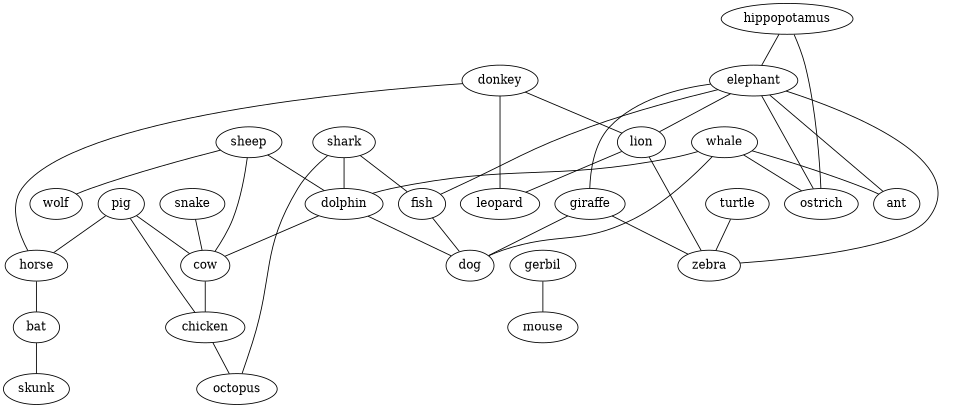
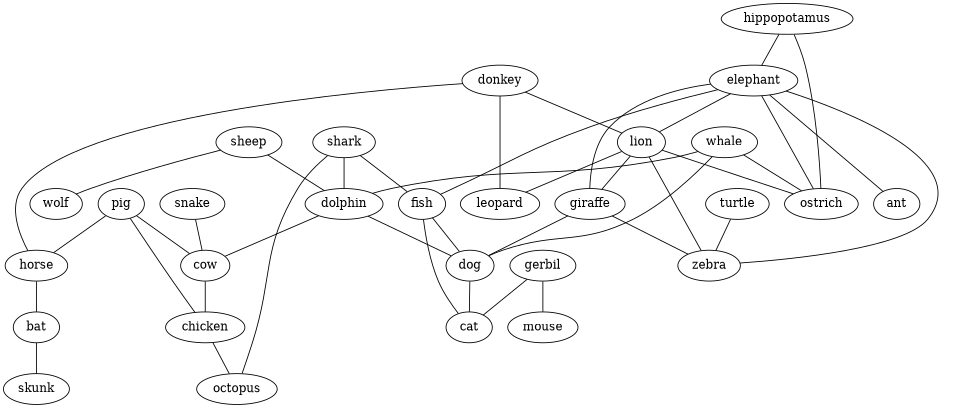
  strict graph {
    fontname="DejaVu Serif"
    node [fontname="DejaVu Serif"]
    edge [fontname="DejaVu Serif" weight=1]
    donkey
    horse
    lion
    leopard
    bat
    zebra
    ostrich
    giraffe
    shark
    fish
    dolphin
    octopus
    dog
+   cat
    cow
    pig
    chicken
    snake
    whale
    ant
    hippopotamus
    elephant
    sheep
    wolf
    skunk
    gerbil
    mouse
    turtle
    donkey -- horse
    donkey -- lion
    donkey -- leopard
    horse -- bat
    lion -- leopard
    lion -- zebra
+   lion -- ostrich
+   lion -- giraffe
    bat -- skunk
    giraffe -- zebra
    giraffe -- dog
    shark -- fish
    shark -- dolphin
    shark -- octopus
    fish -- dog
+   fish -- cat
    dolphin -- dog
    dolphin -- cow
+   dog -- cat
    cow -- chicken
    pig -- horse
    pig -- cow
    pig -- chicken
    chicken -- octopus
    snake -- cow
    whale -- ostrich
    whale -- dolphin
    whale -- dog
-   whale -- ant
    hippopotamus -- ostrich
    hippopotamus -- elephant
    elephant -- lion
    elephant -- zebra
    elephant -- ostrich
    elephant -- giraffe
    elephant -- fish
    elephant -- ant
    sheep -- dolphin
-   sheep -- cow
    sheep -- wolf
+   gerbil -- cat
    gerbil -- mouse
    turtle -- zebra
  }
